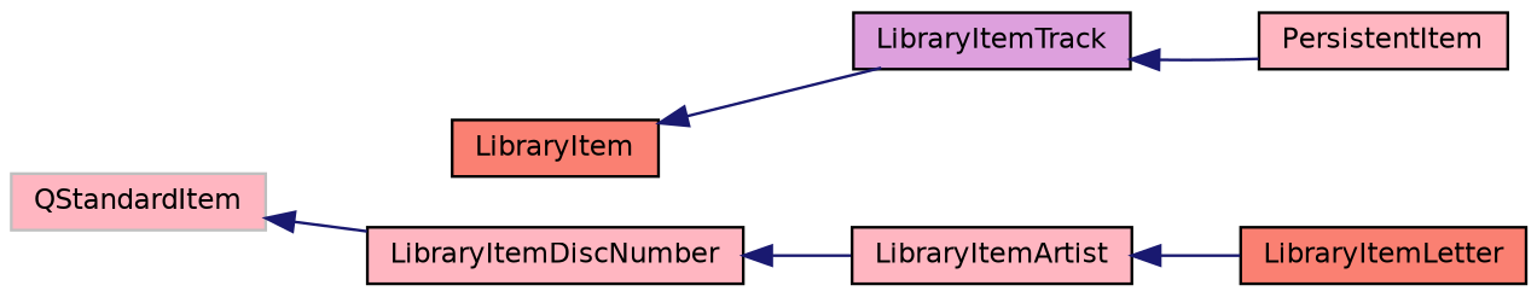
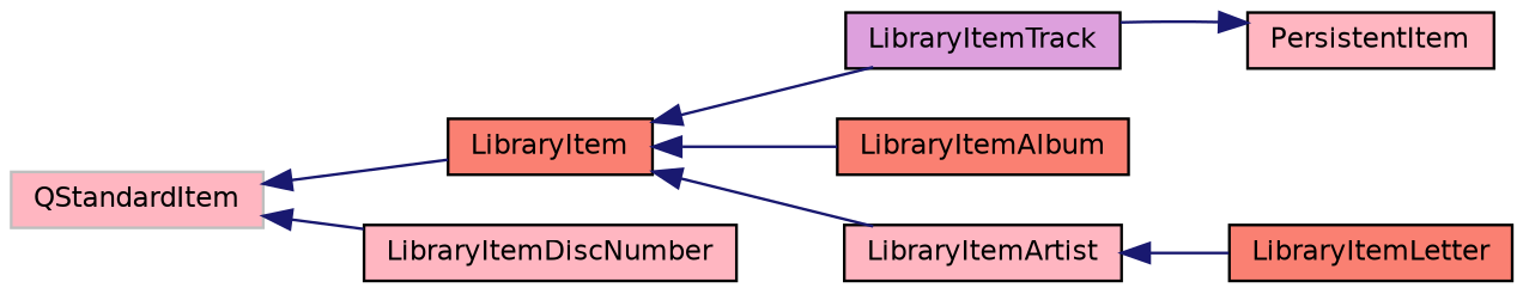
  digraph {
    rankdir=LR
    node [color=black fillcolor=lightpink fontname=Helvetica fontsize=10 shape=record style=filled]
    edge [color=midnightblue dir=back fontname=Helvetica fontsize=10 labelfontname=Helvetica labelfontsize=10 style=solid]
    n1 [color=grey75 height=0.2 label=QStandardItem width=0.4]
    n2 [fillcolor=salmon height=0.2 label=LibraryItem width=0.4]
    n3 [height=0.2 label=LibraryItemDiscNumber width=0.4]
+   n4 [fillcolor=salmon height=0.2 label=LibraryItemAlbum width=0.4]
    n5 [height=0.2 label=LibraryItemArtist width=0.4]
    n6 [fillcolor=plum height=0.2 label=LibraryItemTrack width=0.4]
    n7 [fillcolor=salmon height=0.2 label=LibraryItemLetter width=0.4]
    n8 [height=0.2 label=PersistentItem width=0.4]
+   n1 -> n2
    n1 -> n3
-   n3 -> n5
+   n2 -> n4
+   n2 -> n5
    n2 -> n6
    n5 -> n7
-   n6 -> n8
+   n8 -> n6
  }
